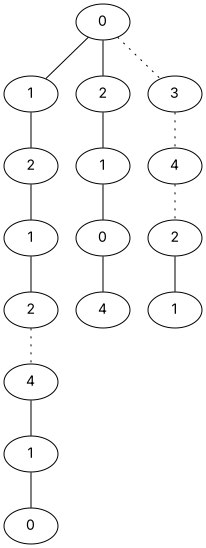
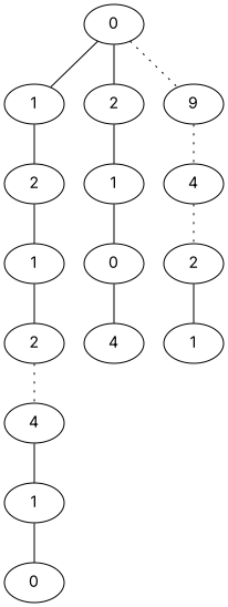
  graph {
    fontname=Inter
    node [fontname=Inter]
    edge [fontname=Inter]
    n1 [label=0]
    n2 [label=1]
    n3 [label=2]
-   n4 [label=3]
+   n4 [label=9]
    n5 [label=2]
    n6 [label=1]
    n7 [label=2]
    n8 [label=4]
    n9 [label=1]
    n10 [label=0]
    n11 [label=1]
    n12 [label=0]
    n13 [label=4]
    n14 [label=4]
    n15 [label=2]
    n16 [label=1]
    n1 -- n2
    n1 -- n3
    n1 -- n4 [style=dotted]
    n2 -- n5
    n3 -- n11
    n4 -- n14 [style=dotted]
    n5 -- n6
    n6 -- n7
    n7 -- n8 [style=dotted]
    n8 -- n9
    n9 -- n10
    n11 -- n12
    n12 -- n13
    n14 -- n15 [style=dotted]
    n15 -- n16
  }
